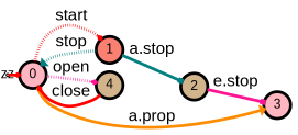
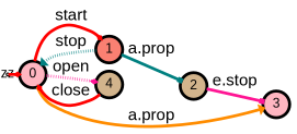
  digraph {
    pack=true
    rankdir=LR
    node [fillcolor=tan fixedsize=true fontname=Arial fontsize=45 penwidth=10 shape=circle style=filled]
    edge [arrowhead=diamond color=red fontname=Arial fontsize=55 penwidth=10 style=solid]
    zz [height=0.05 width=0.05]
    n2 [fillcolor=lightpink height=1.25 label=0 width=1.25]
    n3 [fillcolor=salmon height=1.25 label=1 width=1.25]
    n4 [height=1.25 label=4 width=1.25]
    n5 [fillcolor=lightpink height=1.25 label=3 width=1.25]
    n6 [height=1.25 label=2 width=1.25]
    zz -> n2
-   n2 -> n3 [label=start style=dotted]
+   n2 -> n3 [label=start]
    n2 -> n4 [color=deeppink label=open style=dotted]
    n2 -> n5 [arrowhead=onormal color=darkorange label="a.prop"]
    n3 -> n2 [arrowhead=onormal color=teal label=stop style=dotted]
-   n3 -> n6 [arrowhead=box color=teal label="a.stop" style=bold]
+   n3 -> n6 [arrowhead=box color=teal label="a.prop" style=bold]
    n4 -> n2 [label=close]
    n6 -> n5 [arrowhead=box color=deeppink label="e.stop"]
  }
